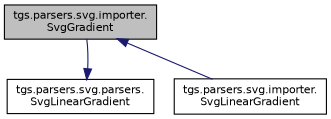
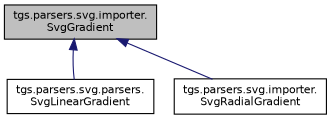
  digraph {
    rankdir=TB
    node [color=black fillcolor=white fontname=Helvetica fontsize=10 shape=record style=filled]
    edge [color=midnightblue dir=back fontname=Helvetica fontsize=10 labelfontname=Helvetica labelfontsize=10 style=solid]
    n1 [fillcolor=grey75 fontcolor=black height=0.2 label="tgs.parsers.svg.importer.\lSvgGradient" width=0.4]
    n2 [height=0.2 label="tgs.parsers.svg.parsers.\lSvgLinearGradient" width=0.4]
-   n3 [height=0.2 label="tgs.parsers.svg.importer.\lSvgLinearGradient" width=0.4]
-   n2 -> n1
+   n3 [height=0.2 label="tgs.parsers.svg.importer.\lSvgRadialGradient" width=0.4]
+   n1 -> n2
    n1 -> n3
  }
